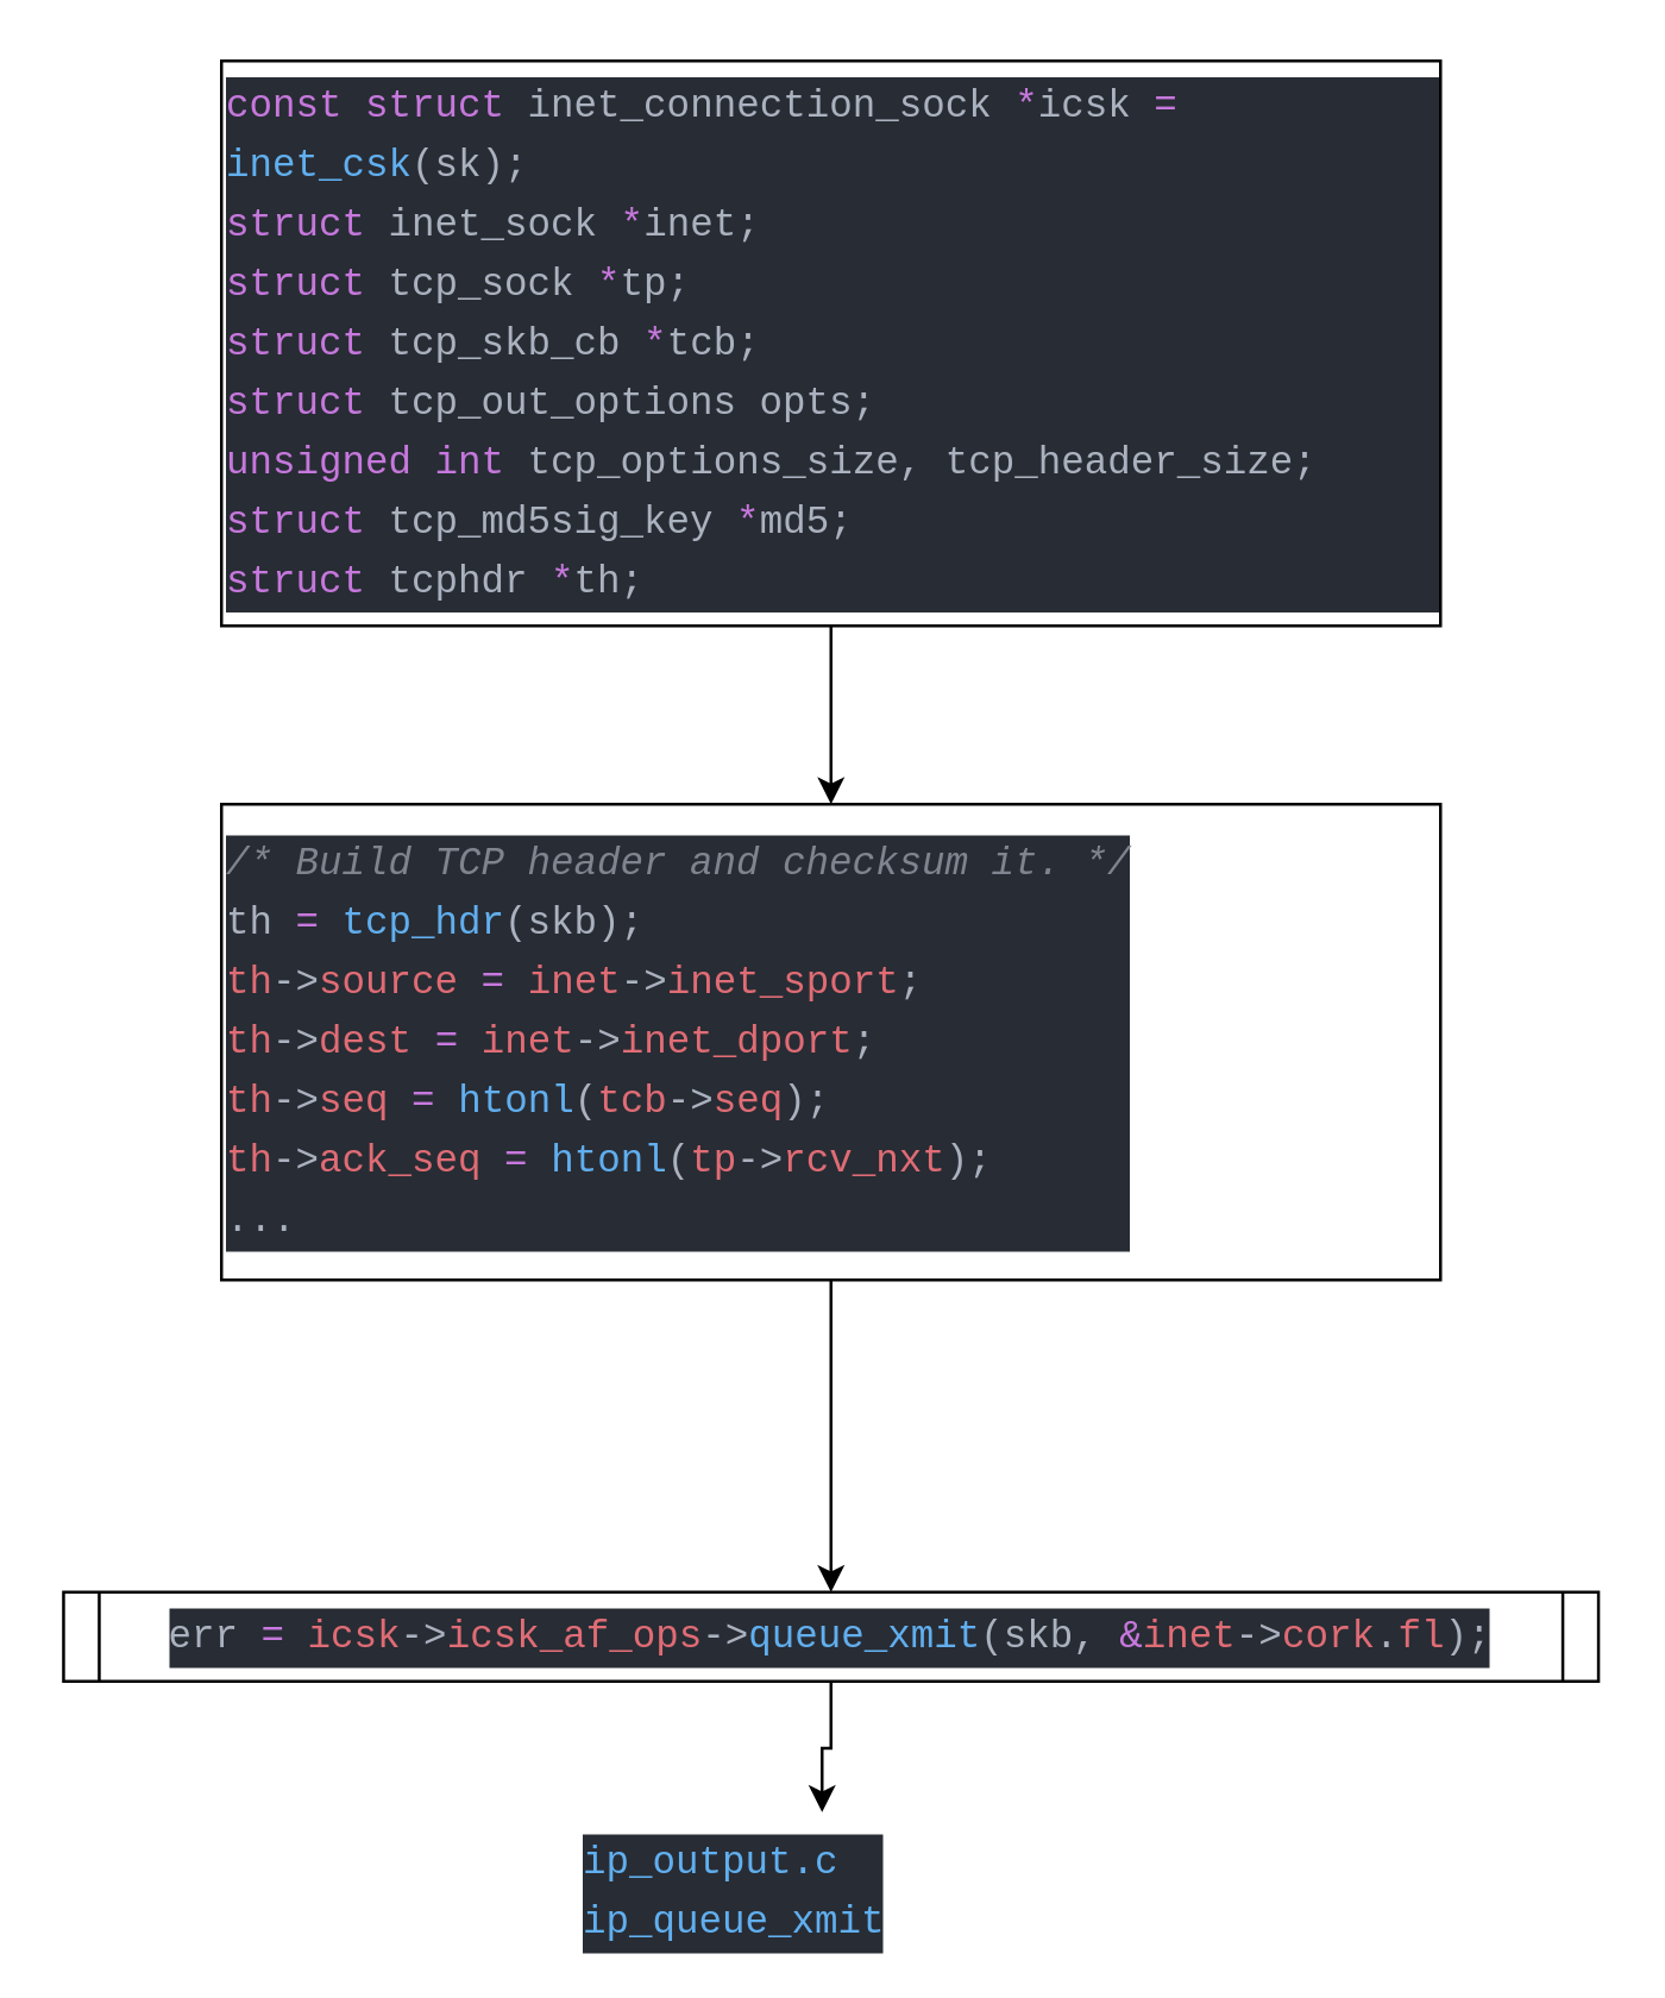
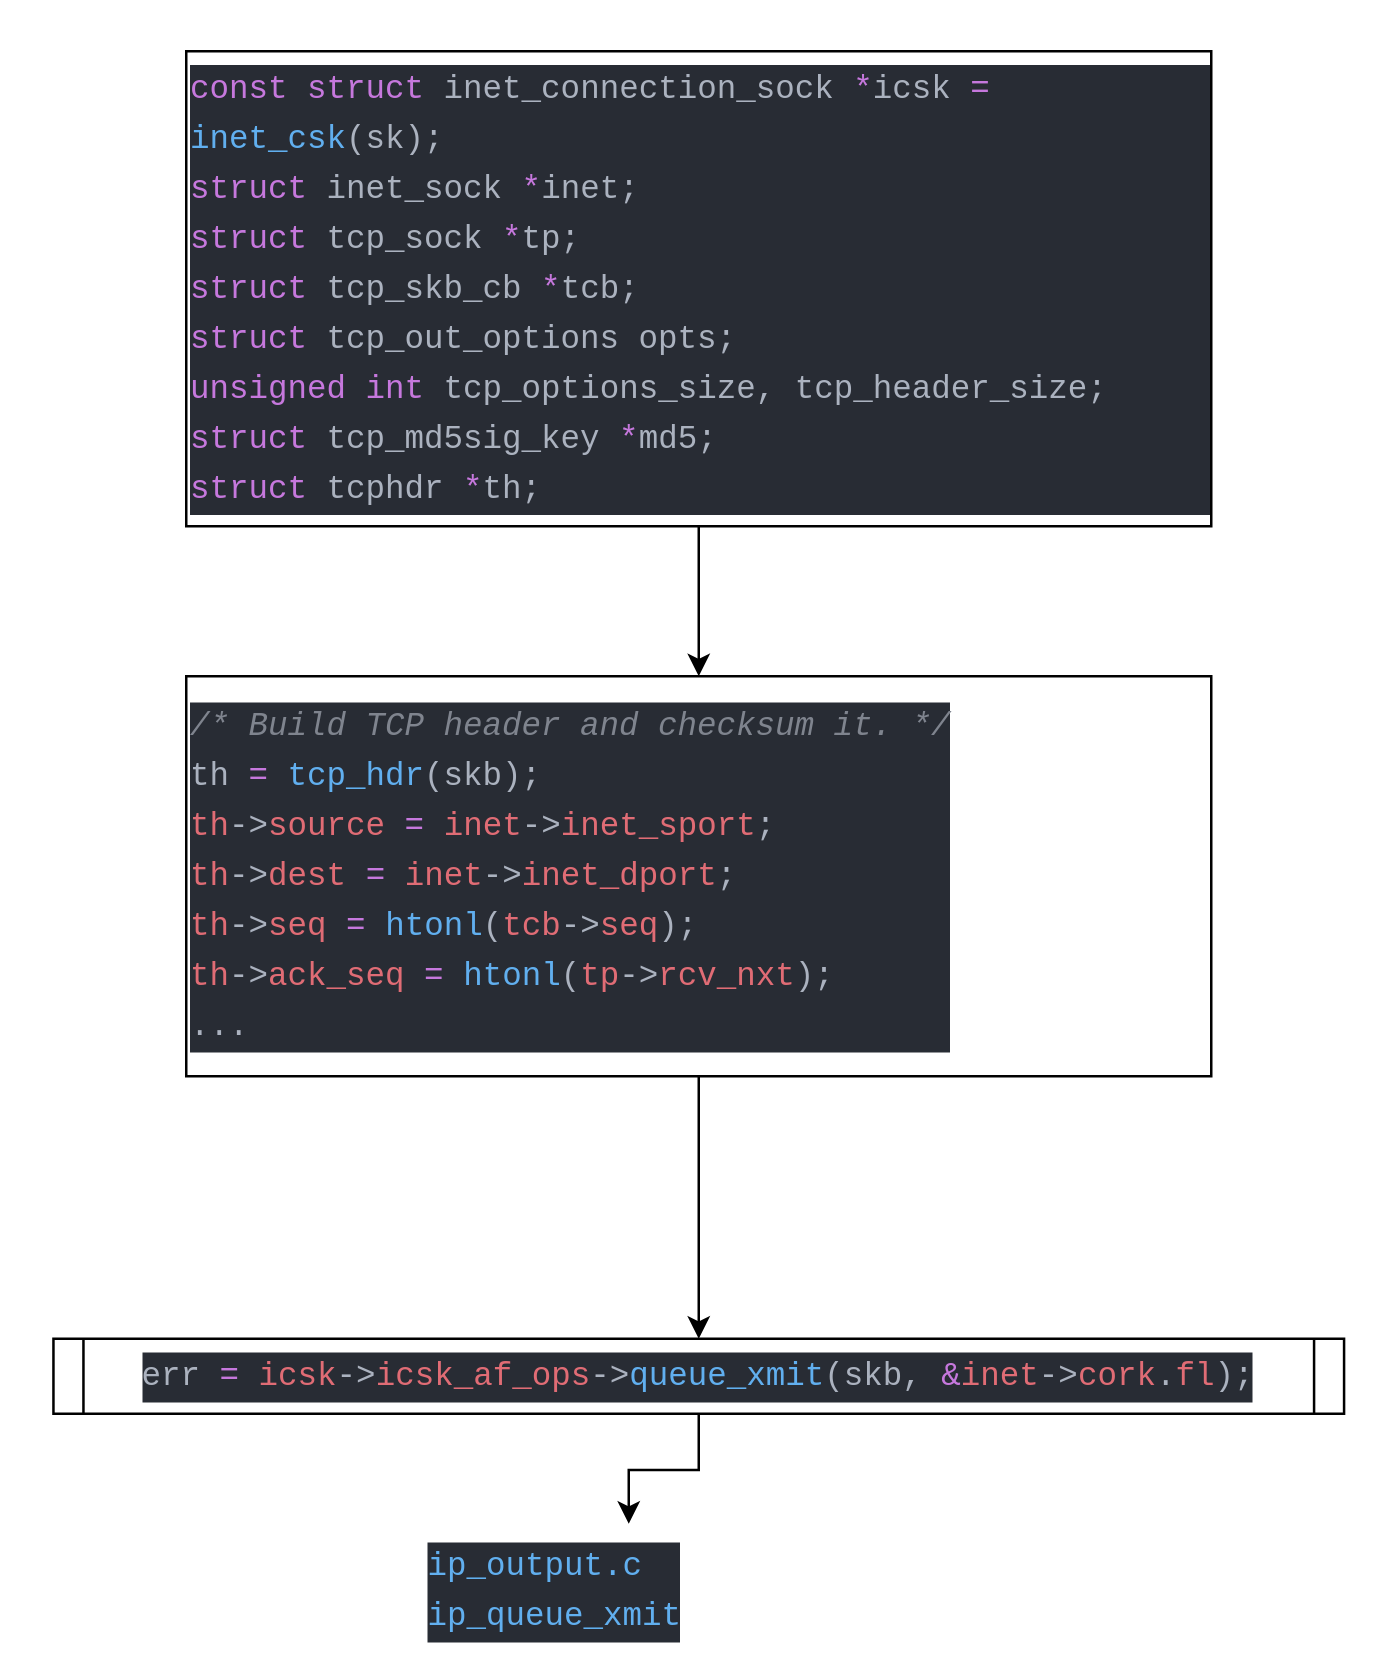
  <mxCell id="0" />
  <mxCell id="1" parent="0" />
  <mxCell id="2" style="edgeStyle=orthogonalEdgeStyle;rounded=0;orthogonalLoop=1;jettySize=auto;html=1;exitX=0.5;exitY=1;exitDx=0;exitDy=0;entryX=0.5;entryY=0;entryDx=0;entryDy=0;" edge="1" parent="1" source="3" target="5"><mxGeometry relative="1" as="geometry" /></mxCell>
  <mxCell id="3" value="&lt;div style=&quot;color: rgb(171 , 178 , 191) ; background-color: rgb(40 , 44 , 52) ; font-family: &amp;#34;monaco&amp;#34; , &amp;#34;menlo&amp;#34; , &amp;#34;monaco&amp;#34; , &amp;#34;courier new&amp;#34; , monospace ; font-size: 13px ; line-height: 20px&quot;&gt;&lt;div&gt;&lt;span style=&quot;color: #c678dd&quot;&gt;const&lt;/span&gt; &lt;span style=&quot;color: #c678dd&quot;&gt;struct&lt;/span&gt; inet_connection_sock &lt;span style=&quot;color: #c678dd&quot;&gt;*&lt;/span&gt;icsk &lt;span style=&quot;color: #c678dd&quot;&gt;=&lt;/span&gt; &lt;span style=&quot;color: #61afef&quot;&gt;inet_csk&lt;/span&gt;(sk);&lt;/div&gt;&lt;div&gt;    &lt;span style=&quot;color: #c678dd&quot;&gt;struct&lt;/span&gt; inet_sock &lt;span style=&quot;color: #c678dd&quot;&gt;*&lt;/span&gt;inet;&lt;/div&gt;&lt;div&gt;    &lt;span style=&quot;color: #c678dd&quot;&gt;struct&lt;/span&gt; tcp_sock &lt;span style=&quot;color: #c678dd&quot;&gt;*&lt;/span&gt;tp;&lt;/div&gt;&lt;div&gt;    &lt;span style=&quot;color: #c678dd&quot;&gt;struct&lt;/span&gt; tcp_skb_cb &lt;span style=&quot;color: #c678dd&quot;&gt;*&lt;/span&gt;tcb;&lt;/div&gt;&lt;div&gt;    &lt;span style=&quot;color: #c678dd&quot;&gt;struct&lt;/span&gt; tcp_out_options opts;&lt;/div&gt;&lt;div&gt;    &lt;span style=&quot;color: #c678dd&quot;&gt;unsigned&lt;/span&gt; &lt;span style=&quot;color: #c678dd&quot;&gt;int&lt;/span&gt; tcp_options_size, tcp_header_size;&lt;/div&gt;&lt;div&gt;    &lt;span style=&quot;color: #c678dd&quot;&gt;struct&lt;/span&gt; tcp_md5sig_key &lt;span style=&quot;color: #c678dd&quot;&gt;*&lt;/span&gt;md5;&lt;/div&gt;&lt;div&gt;    &lt;span style=&quot;color: #c678dd&quot;&gt;struct&lt;/span&gt; tcphdr &lt;span style=&quot;color: #c678dd&quot;&gt;*&lt;/span&gt;th;&lt;/div&gt;&lt;/div&gt;" style="align=left;rounded=0;whiteSpace=wrap;html=1;" vertex="1" parent="1"><mxGeometry x="74" y="20" width="410" height="190" as="geometry" /></mxCell>
  <mxCell id="4" style="edgeStyle=orthogonalEdgeStyle;rounded=0;orthogonalLoop=1;jettySize=auto;html=1;exitX=0.5;exitY=1;exitDx=0;exitDy=0;entryX=0.5;entryY=0;entryDx=0;entryDy=0;" edge="1" parent="1" source="5" target="7"><mxGeometry relative="1" as="geometry" /></mxCell>
  <mxCell id="5" value="&lt;div style=&quot;color: rgb(171 , 178 , 191) ; background-color: rgb(40 , 44 , 52) ; font-family: &amp;#34;monaco&amp;#34; , &amp;#34;menlo&amp;#34; , &amp;#34;monaco&amp;#34; , &amp;#34;courier new&amp;#34; , monospace ; font-size: 13px ; line-height: 20px&quot;&gt;&lt;div style=&quot;font-family: &amp;#34;monaco&amp;#34; , &amp;#34;menlo&amp;#34; , &amp;#34;monaco&amp;#34; , &amp;#34;courier new&amp;#34; , monospace ; line-height: 20px&quot;&gt;&lt;div&gt;&lt;span style=&quot;color: #7f848e ; font-style: italic&quot;&gt;/* Build TCP header and checksum it. */&lt;/span&gt;&lt;/div&gt;&lt;div&gt;    th &lt;span style=&quot;color: #c678dd&quot;&gt;=&lt;/span&gt; &lt;span style=&quot;color: #61afef&quot;&gt;tcp_hdr&lt;/span&gt;(skb);&lt;/div&gt;&lt;div&gt;    &lt;span style=&quot;color: #e06c75&quot;&gt;th&lt;/span&gt;-&amp;gt;&lt;span style=&quot;color: #e06c75&quot;&gt;source&lt;/span&gt; &lt;span style=&quot;color: #c678dd&quot;&gt;=&lt;/span&gt; &lt;span style=&quot;color: #e06c75&quot;&gt;inet&lt;/span&gt;-&amp;gt;&lt;span style=&quot;color: #e06c75&quot;&gt;inet_sport&lt;/span&gt;;&lt;/div&gt;&lt;div&gt;    &lt;span style=&quot;color: #e06c75&quot;&gt;th&lt;/span&gt;-&amp;gt;&lt;span style=&quot;color: #e06c75&quot;&gt;dest&lt;/span&gt; &lt;span style=&quot;color: #c678dd&quot;&gt;=&lt;/span&gt; &lt;span style=&quot;color: #e06c75&quot;&gt;inet&lt;/span&gt;-&amp;gt;&lt;span style=&quot;color: #e06c75&quot;&gt;inet_dport&lt;/span&gt;;&lt;/div&gt;&lt;div&gt;    &lt;span style=&quot;color: #e06c75&quot;&gt;th&lt;/span&gt;-&amp;gt;&lt;span style=&quot;color: #e06c75&quot;&gt;seq&lt;/span&gt; &lt;span style=&quot;color: #c678dd&quot;&gt;=&lt;/span&gt; &lt;span style=&quot;color: #61afef&quot;&gt;htonl&lt;/span&gt;(&lt;span style=&quot;color: #e06c75&quot;&gt;tcb&lt;/span&gt;-&amp;gt;&lt;span style=&quot;color: #e06c75&quot;&gt;seq&lt;/span&gt;);&lt;/div&gt;&lt;div&gt;    &lt;span style=&quot;color: #e06c75&quot;&gt;th&lt;/span&gt;-&amp;gt;&lt;span style=&quot;color: #e06c75&quot;&gt;ack_seq&lt;/span&gt; &lt;span style=&quot;color: #c678dd&quot;&gt;=&lt;/span&gt; &lt;span style=&quot;color: #61afef&quot;&gt;htonl&lt;/span&gt;(&lt;span style=&quot;color: #e06c75&quot;&gt;tp&lt;/span&gt;-&amp;gt;&lt;span style=&quot;color: #e06c75&quot;&gt;rcv_nxt&lt;/span&gt;);&lt;/div&gt;&lt;div&gt;...&lt;/div&gt;&lt;/div&gt;&lt;/div&gt;" style="align=left;rounded=0;whiteSpace=wrap;html=1;" vertex="1" parent="1"><mxGeometry x="74" y="270" width="410" height="160" as="geometry" /></mxCell>
  <mxCell id="6" style="edgeStyle=orthogonalEdgeStyle;rounded=0;orthogonalLoop=1;jettySize=auto;html=1;exitX=0.5;exitY=1;exitDx=0;exitDy=0;entryX=0.41;entryY=-0.025;entryDx=0;entryDy=0;entryPerimeter=0;" edge="1" parent="1" source="7" target="8"><mxGeometry relative="1" as="geometry" /></mxCell>
  <mxCell id="7" value="&lt;div style=&quot;color: rgb(171 , 178 , 191) ; background-color: rgb(40 , 44 , 52) ; font-family: &amp;#34;monaco&amp;#34; , &amp;#34;menlo&amp;#34; , &amp;#34;monaco&amp;#34; , &amp;#34;courier new&amp;#34; , monospace ; font-size: 13px ; line-height: 20px&quot;&gt;err &lt;span style=&quot;color: #c678dd&quot;&gt;=&lt;/span&gt; &lt;span style=&quot;color: #e06c75&quot;&gt;icsk&lt;/span&gt;-&amp;gt;&lt;span style=&quot;color: #e06c75&quot;&gt;icsk_af_ops&lt;/span&gt;-&amp;gt;&lt;span style=&quot;color: #61afef&quot;&gt;queue_xmit&lt;/span&gt;(skb, &lt;span style=&quot;color: #c678dd&quot;&gt;&amp;amp;&lt;/span&gt;&lt;span style=&quot;color: #e06c75&quot;&gt;inet&lt;/span&gt;-&amp;gt;&lt;span style=&quot;color: #e06c75&quot;&gt;cork&lt;/span&gt;.&lt;span style=&quot;color: #e06c75&quot;&gt;fl&lt;/span&gt;);&lt;/div&gt;" style="shape=process;whiteSpace=wrap;html=1;backgroundOutline=1;size=0.023;" vertex="1" parent="1"><mxGeometry x="20.88" y="535" width="516.25" height="30" as="geometry" /></mxCell>
- <mxCell id="8" value="&lt;div style=&quot;color: rgb(171 , 178 , 191) ; background-color: rgb(40 , 44 , 52) ; font-family: &amp;#34;monaco&amp;#34; , &amp;#34;menlo&amp;#34; , &amp;#34;monaco&amp;#34; , &amp;#34;courier new&amp;#34; , monospace ; font-weight: normal ; font-size: 13px ; line-height: 20px&quot;&gt;&lt;div&gt;&lt;span style=&quot;color: #61afef&quot;&gt;ip_output.c&lt;/span&gt;&lt;/div&gt;&lt;div&gt;&lt;span style=&quot;color: #61afef&quot;&gt;ip_queue_xmit&lt;/span&gt;&lt;/div&gt;&lt;/div&gt;" style="text;whiteSpace=wrap;html=1;" vertex="1" parent="1"><mxGeometry x="194" y="610" width="200" height="40" as="geometry" /></mxCell>
+ <mxCell id="8" value="&lt;div style=&quot;color: rgb(171 , 178 , 191) ; background-color: rgb(40 , 44 , 52) ; font-family: &amp;#34;monaco&amp;#34; , &amp;#34;menlo&amp;#34; , &amp;#34;monaco&amp;#34; , &amp;#34;courier new&amp;#34; , monospace ; font-weight: normal ; font-size: 13px ; line-height: 20px&quot;&gt;&lt;div&gt;&lt;span style=&quot;color: #61afef&quot;&gt;ip_output.c&lt;/span&gt;&lt;/div&gt;&lt;div&gt;&lt;span style=&quot;color: #61afef&quot;&gt;ip_queue_xmit&lt;/span&gt;&lt;/div&gt;&lt;/div&gt;" style="text;whiteSpace=wrap;html=1;" vertex="1" parent="1"><mxGeometry x="169" y="610" width="200" height="40" as="geometry" /></mxCell>
